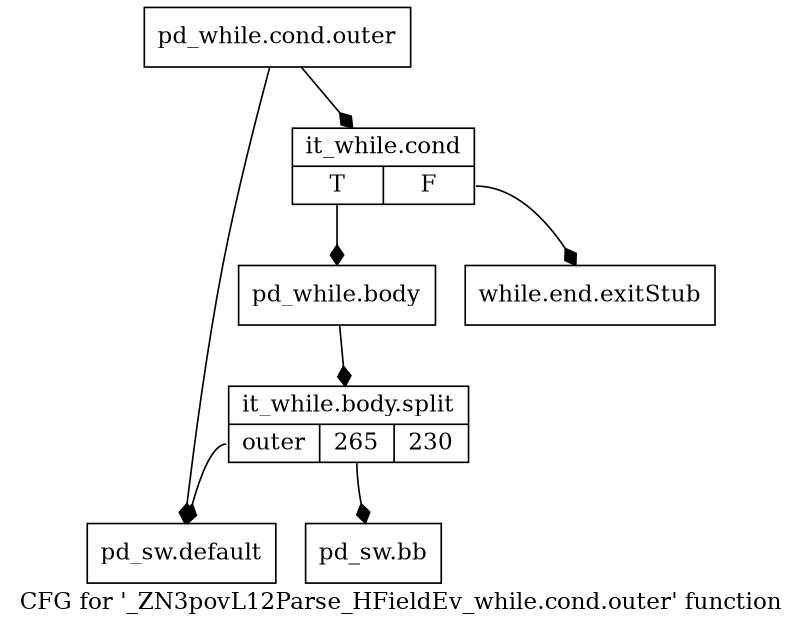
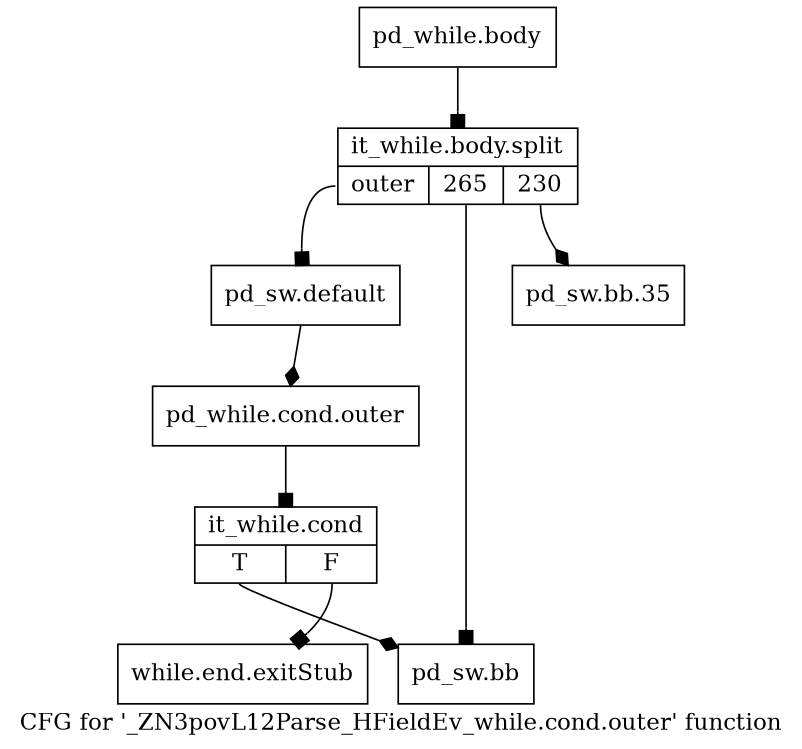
  digraph {
    label="CFG for '_ZN3povL12Parse_HFieldEv_while.cond.outer' function"
    node [shape=record]
    edge [arrowhead=diamond]
    n1 [label="{pd_while.cond.outer}"]
    n2 [label="{it_while.cond|{<s0>T|<s1>F}}"]
    n3 [label="{while.end.exitStub}"]
    n4 [label="{pd_while.body}"]
    n5 [label="{it_while.body.split|{<s0>outer|<s1>265|<s2>230}}"]
    n6 [label="{pd_sw.default}"]
    n7 [label="{pd_sw.bb}"]
-   n1 -> n2
-   n2 -> n3 [tailport=s1]
-   n2 -> n4 [tailport=s0]
-   n4 -> n5
-   n5 -> n6 [tailport=s0]
-   n5 -> n7 [tailport=s1]
-   n1 -> n6
+   n8 [label="{pd_sw.bb.35}"]
+   n1 -> n2 [arrowhead=box]
+   n2 -> n3 [arrowhead=box tailport=s1]
+   n2 -> n7 [tailport=s0]
+   n4 -> n5 [arrowhead=box]
+   n5 -> n6 [arrowhead=box tailport=s0]
+   n5 -> n7 [arrowhead=box tailport=s1]
+   n5 -> n8 [tailport=s2]
+   n6 -> n1
  }
